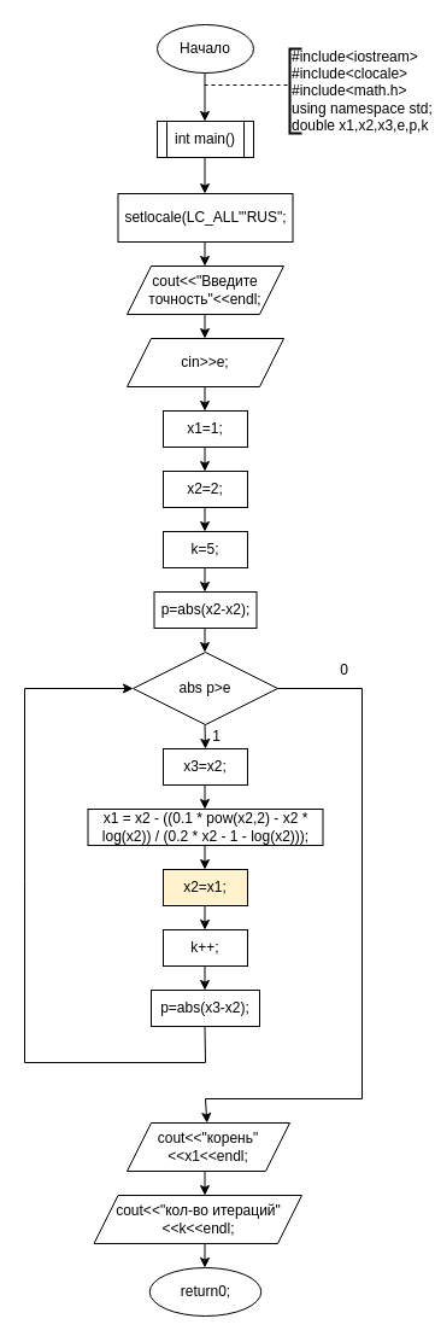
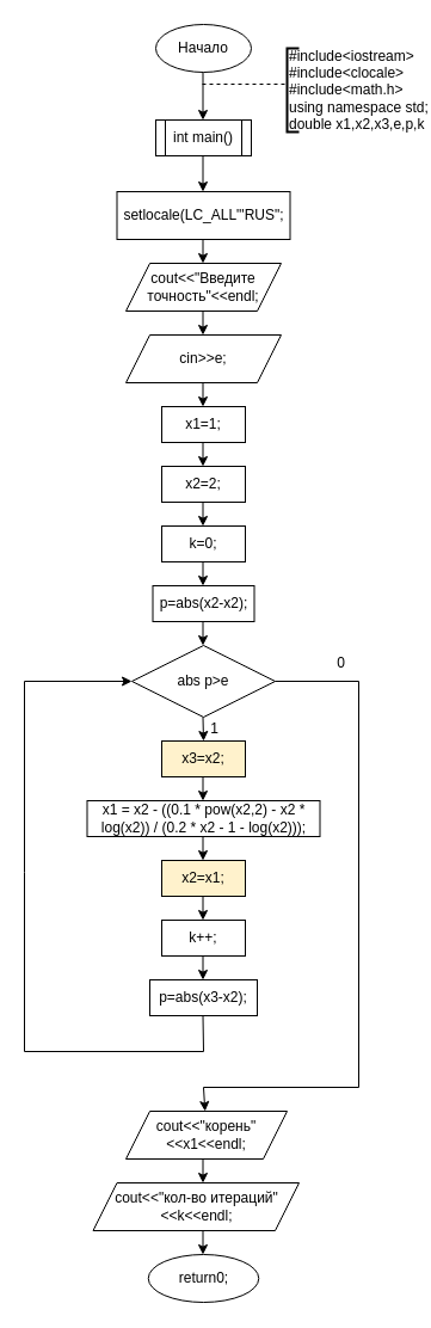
  <mxCell id="0" />
  <mxCell id="1" parent="0" />
  <mxCell id="2" value="Начало" style="ellipse;whiteSpace=wrap;html=1;" vertex="1" parent="1"><mxGeometry x="130" y="20" width="80" height="40" as="geometry" /></mxCell>
  <mxCell id="3" value="" style="endArrow=classic;html=1;rounded=0;" edge="1" parent="1"><mxGeometry width="50" height="50" relative="1" as="geometry"><mxPoint x="169.5" y="60" as="sourcePoint" /><mxPoint x="169.5" y="100" as="targetPoint" /></mxGeometry></mxCell>
  <mxCell id="4" value="" style="endArrow=none;dashed=1;html=1;rounded=0;" edge="1" parent="1"><mxGeometry width="50" height="50" relative="1" as="geometry"><mxPoint x="169" y="70" as="sourcePoint" /><mxPoint x="240" y="70" as="targetPoint" /></mxGeometry></mxCell>
  <mxCell id="5" value="#include&amp;lt;iostream&amp;gt;&lt;div&gt;#include&amp;lt;clocale&amp;gt;&lt;br&gt;&lt;/div&gt;&lt;div&gt;#include&amp;lt;math.h&amp;gt;&lt;br&gt;&lt;/div&gt;&lt;div&gt;using namespace std;&lt;/div&gt;&lt;div&gt;double x1,x2,x3,e,p,k&lt;/div&gt;" style="strokeWidth=2;html=1;shape=mxgraph.flowchart.annotation_1;align=left;pointerEvents=1;" vertex="1" parent="1"><mxGeometry x="240" y="40" width="10" height="70" as="geometry" /></mxCell>
  <mxCell id="6" value="int main()" style="shape=process;whiteSpace=wrap;html=1;backgroundOutline=1;" vertex="1" parent="1"><mxGeometry x="130" y="100" width="80" height="30" as="geometry" /></mxCell>
  <mxCell id="7" value="setlocale(LC_ALL&quot;'RUS&quot;;" style="rounded=0;whiteSpace=wrap;html=1;" vertex="1" parent="1"><mxGeometry x="97.5" y="160" width="145" height="40" as="geometry" /></mxCell>
  <mxCell id="8" value="" style="endArrow=classic;html=1;rounded=0;" edge="1" parent="1"><mxGeometry width="50" height="50" relative="1" as="geometry"><mxPoint x="169.5" y="130" as="sourcePoint" /><mxPoint x="169.5" y="160" as="targetPoint" /></mxGeometry></mxCell>
  <mxCell id="9" value="" style="endArrow=classic;html=1;rounded=0;" edge="1" parent="1"><mxGeometry width="50" height="50" relative="1" as="geometry"><mxPoint x="169.5" y="200" as="sourcePoint" /><mxPoint x="169.5" y="220" as="targetPoint" /></mxGeometry></mxCell>
  <mxCell id="10" value="cout&amp;lt;&amp;lt;&quot;Введите точность&quot;&amp;lt;&amp;lt;endl;" style="shape=parallelogram;perimeter=parallelogramPerimeter;whiteSpace=wrap;html=1;fixedSize=1;" vertex="1" parent="1"><mxGeometry x="105" y="220" width="130" height="40" as="geometry" /></mxCell>
  <mxCell id="11" value="cin&amp;gt;&amp;gt;e;" style="shape=parallelogram;perimeter=parallelogramPerimeter;whiteSpace=wrap;html=1;fixedSize=1;" vertex="1" parent="1"><mxGeometry x="105" y="280" width="130" height="40" as="geometry" /></mxCell>
  <mxCell id="12" value="" style="endArrow=classic;html=1;rounded=0;" edge="1" parent="1"><mxGeometry width="50" height="50" relative="1" as="geometry"><mxPoint x="169.5" y="260" as="sourcePoint" /><mxPoint x="169.5" y="280" as="targetPoint" /></mxGeometry></mxCell>
  <mxCell id="13" value="" style="endArrow=classic;html=1;rounded=0;" edge="1" parent="1"><mxGeometry width="50" height="50" relative="1" as="geometry"><mxPoint x="169.5" y="320" as="sourcePoint" /><mxPoint x="169.5" y="340" as="targetPoint" /></mxGeometry></mxCell>
  <mxCell id="14" value="x1=1;" style="rounded=0;whiteSpace=wrap;html=1;" vertex="1" parent="1"><mxGeometry x="135" y="340" width="70" height="30" as="geometry" /></mxCell>
  <mxCell id="15" value="x2=2;" style="rounded=0;whiteSpace=wrap;html=1;" vertex="1" parent="1"><mxGeometry x="135" y="390" width="70" height="30" as="geometry" /></mxCell>
- <mxCell id="16" value="k=5;" style="rounded=0;whiteSpace=wrap;html=1;" vertex="1" parent="1"><mxGeometry x="135" y="440" width="70" height="30" as="geometry" /></mxCell>
+ <mxCell id="16" value="k=0;" style="rounded=0;whiteSpace=wrap;html=1;" vertex="1" parent="1"><mxGeometry x="135" y="440" width="70" height="30" as="geometry" /></mxCell>
  <mxCell id="17" value="" style="endArrow=classic;html=1;rounded=0;" edge="1" parent="1"><mxGeometry width="50" height="50" relative="1" as="geometry"><mxPoint x="169.5" y="370" as="sourcePoint" /><mxPoint x="169.5" y="390" as="targetPoint" /></mxGeometry></mxCell>
  <mxCell id="18" value="" style="endArrow=classic;html=1;rounded=0;" edge="1" parent="1"><mxGeometry width="50" height="50" relative="1" as="geometry"><mxPoint x="169.5" y="420" as="sourcePoint" /><mxPoint x="169.5" y="440" as="targetPoint" /></mxGeometry></mxCell>
  <mxCell id="19" value="" style="endArrow=classic;html=1;rounded=0;" edge="1" parent="1"><mxGeometry width="50" height="50" relative="1" as="geometry"><mxPoint x="169.5" y="470" as="sourcePoint" /><mxPoint x="169.5" y="490" as="targetPoint" /></mxGeometry></mxCell>
  <mxCell id="20" value="p=abs(x2-x2);" style="rounded=0;whiteSpace=wrap;html=1;" vertex="1" parent="1"><mxGeometry x="127.5" y="490" width="85" height="30" as="geometry" /></mxCell>
  <mxCell id="21" value="abs p&amp;gt;e" style="rhombus;whiteSpace=wrap;html=1;" vertex="1" parent="1"><mxGeometry x="110" y="540" width="120" height="60" as="geometry" /></mxCell>
  <mxCell id="22" value="" style="endArrow=classic;html=1;rounded=0;" edge="1" parent="1"><mxGeometry width="50" height="50" relative="1" as="geometry"><mxPoint x="169.5" y="520" as="sourcePoint" /><mxPoint x="169.5" y="540" as="targetPoint" /></mxGeometry></mxCell>
  <mxCell id="23" value="" style="endArrow=classic;html=1;rounded=0;" edge="1" parent="1"><mxGeometry width="50" height="50" relative="1" as="geometry"><mxPoint x="169.5" y="600" as="sourcePoint" /><mxPoint x="170" y="620" as="targetPoint" /></mxGeometry></mxCell>
  <mxCell id="24" value="1" style="text;html=1;align=center;verticalAlign=middle;resizable=0;points=[];autosize=1;strokeColor=none;fillColor=none;" vertex="1" parent="1"><mxGeometry x="164" y="595" width="30" height="30" as="geometry" /></mxCell>
- <mxCell id="25" value="x3=x2;" style="rounded=0;whiteSpace=wrap;html=1;" vertex="1" parent="1"><mxGeometry x="135" y="620" width="70" height="30" as="geometry" /></mxCell>
+ <mxCell id="25" value="x3=x2;" style="rounded=0;whiteSpace=wrap;html=1;fillColor=#fff2cc;" vertex="1" parent="1"><mxGeometry x="135" y="620" width="70" height="30" as="geometry" /></mxCell>
  <mxCell id="26" value="" style="endArrow=classic;html=1;rounded=0;" edge="1" parent="1"><mxGeometry width="50" height="50" relative="1" as="geometry"><mxPoint x="169.5" y="650" as="sourcePoint" /><mxPoint x="169.5" y="670" as="targetPoint" /></mxGeometry></mxCell>
  <mxCell id="27" value="x1 = x2 - ((0.1 * pow(x2,2) - x2 * log(x2)) / (0.2 * x2 - 1 - log(x2)));" style="rounded=0;whiteSpace=wrap;html=1;" vertex="1" parent="1"><mxGeometry x="72.5" y="670" width="195" height="30" as="geometry" /></mxCell>
  <mxCell id="28" value="" style="endArrow=classic;html=1;rounded=0;" edge="1" parent="1"><mxGeometry width="50" height="50" relative="1" as="geometry"><mxPoint x="169.5" y="700" as="sourcePoint" /><mxPoint x="169.5" y="720" as="targetPoint" /></mxGeometry></mxCell>
  <mxCell id="29" value="x2=x1;" style="rounded=0;whiteSpace=wrap;html=1;fillColor=#fff2cc;" vertex="1" parent="1"><mxGeometry x="135" y="720" width="70" height="30" as="geometry" /></mxCell>
  <mxCell id="30" value="k++;" style="rounded=0;whiteSpace=wrap;html=1;" vertex="1" parent="1"><mxGeometry x="135" y="770" width="70" height="30" as="geometry" /></mxCell>
  <mxCell id="31" value="p=abs(x3-x2);" style="rounded=0;whiteSpace=wrap;html=1;" vertex="1" parent="1"><mxGeometry x="125" y="820" width="90" height="30" as="geometry" /></mxCell>
  <mxCell id="32" value="" style="endArrow=classic;html=1;rounded=0;" edge="1" parent="1"><mxGeometry width="50" height="50" relative="1" as="geometry"><mxPoint x="169.5" y="750" as="sourcePoint" /><mxPoint x="169.5" y="770" as="targetPoint" /></mxGeometry></mxCell>
  <mxCell id="33" value="" style="endArrow=classic;html=1;rounded=0;" edge="1" parent="1"><mxGeometry width="50" height="50" relative="1" as="geometry"><mxPoint x="169.5" y="800" as="sourcePoint" /><mxPoint x="169.5" y="820" as="targetPoint" /></mxGeometry></mxCell>
  <mxCell id="34" value="" style="endArrow=classic;html=1;rounded=0;entryX=0;entryY=0.5;entryDx=0;entryDy=0;" edge="1" parent="1" target="21"><mxGeometry width="50" height="50" relative="1" as="geometry"><mxPoint x="169.5" y="850" as="sourcePoint" /><mxPoint x="40" y="570" as="targetPoint" /><Array as="points"><mxPoint x="170" y="880" /><mxPoint x="20" y="880" /><mxPoint x="20" y="730" /><mxPoint x="20" y="570" /></Array></mxGeometry></mxCell>
  <mxCell id="35" value="" style="endArrow=classic;html=1;rounded=0;" edge="1" parent="1" target="37"><mxGeometry width="50" height="50" relative="1" as="geometry"><mxPoint x="230" y="570" as="sourcePoint" /><mxPoint x="170" y="950" as="targetPoint" /><Array as="points"><mxPoint x="300" y="570" /><mxPoint x="300" y="910" /><mxPoint x="170" y="910" /></Array></mxGeometry></mxCell>
  <mxCell id="36" value="0" style="text;html=1;align=center;verticalAlign=middle;resizable=0;points=[];autosize=1;strokeColor=none;fillColor=none;" vertex="1" parent="1"><mxGeometry x="270" y="540" width="30" height="30" as="geometry" /></mxCell>
  <mxCell id="37" value="cout&amp;lt;&amp;lt;&quot;корень&quot;&amp;lt;&amp;lt;x1&amp;lt;&amp;lt;endl;" style="shape=parallelogram;perimeter=parallelogramPerimeter;whiteSpace=wrap;html=1;fixedSize=1;" vertex="1" parent="1"><mxGeometry x="105" y="930" width="135" height="40" as="geometry" /></mxCell>
  <mxCell id="38" value="cout&amp;lt;&amp;lt;&quot;кол-во итераций&quot;&amp;lt;&amp;lt;k&amp;lt;&amp;lt;endl;" style="shape=parallelogram;perimeter=parallelogramPerimeter;whiteSpace=wrap;html=1;fixedSize=1;" vertex="1" parent="1"><mxGeometry x="77.5" y="990" width="172.5" height="40" as="geometry" /></mxCell>
  <mxCell id="39" value="" style="endArrow=classic;html=1;rounded=0;" edge="1" parent="1"><mxGeometry width="50" height="50" relative="1" as="geometry"><mxPoint x="169.5" y="970" as="sourcePoint" /><mxPoint x="169.5" y="990" as="targetPoint" /></mxGeometry></mxCell>
  <mxCell id="40" value="" style="endArrow=classic;html=1;rounded=0;" edge="1" parent="1"><mxGeometry width="50" height="50" relative="1" as="geometry"><mxPoint x="169.5" y="1030" as="sourcePoint" /><mxPoint x="169.5" y="1050" as="targetPoint" /></mxGeometry></mxCell>
  <mxCell id="41" value="return0;" style="ellipse;whiteSpace=wrap;html=1;" vertex="1" parent="1"><mxGeometry x="123.75" y="1050" width="92.5" height="40" as="geometry" /></mxCell>
